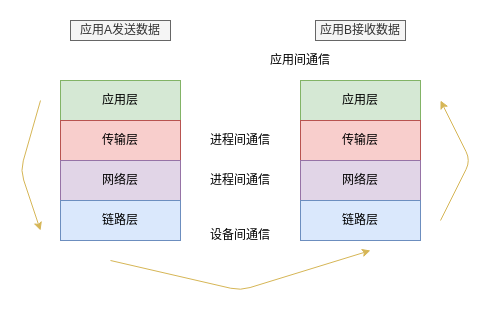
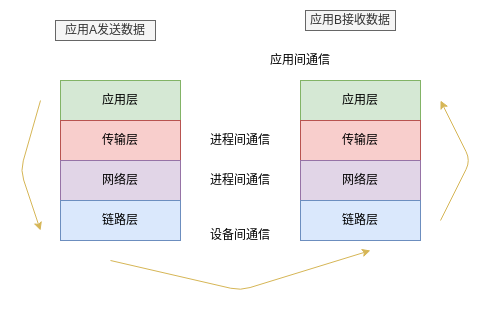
  <mxCell id="0" />
  <mxCell id="1" parent="0" />
  <mxCell id="2" value="应用层" style="rounded=0;whiteSpace=wrap;html=1;fillColor=#d5e8d4;strokeColor=#82b366;" vertex="1" parent="1"><mxGeometry x="60" y="80" width="120" height="40" as="geometry" /></mxCell>
  <mxCell id="3" value="传输层" style="rounded=0;whiteSpace=wrap;html=1;fillColor=#f8cecc;strokeColor=#b85450;" vertex="1" parent="1"><mxGeometry x="60" y="120" width="120" height="40" as="geometry" /></mxCell>
  <mxCell id="4" value="网络层" style="rounded=0;whiteSpace=wrap;html=1;fillColor=#e1d5e7;strokeColor=#9673a6;" vertex="1" parent="1"><mxGeometry x="60" y="160" width="120" height="40" as="geometry" /></mxCell>
  <mxCell id="5" value="链路层" style="rounded=0;whiteSpace=wrap;html=1;fillColor=#dae8fc;strokeColor=#6c8ebf;" vertex="1" parent="1"><mxGeometry x="60" y="200" width="120" height="40" as="geometry" /></mxCell>
  <mxCell id="6" value="应用层" style="rounded=0;whiteSpace=wrap;html=1;fillColor=#d5e8d4;strokeColor=#82b366;" vertex="1" parent="1"><mxGeometry x="300" y="80" width="120" height="40" as="geometry" /></mxCell>
  <mxCell id="7" value="传输层" style="rounded=0;whiteSpace=wrap;html=1;fillColor=#f8cecc;strokeColor=#b85450;" vertex="1" parent="1"><mxGeometry x="300" y="120" width="120" height="40" as="geometry" /></mxCell>
  <mxCell id="8" value="网络层" style="rounded=0;whiteSpace=wrap;html=1;fillColor=#e1d5e7;strokeColor=#9673a6;" vertex="1" parent="1"><mxGeometry x="300" y="160" width="120" height="40" as="geometry" /></mxCell>
  <mxCell id="9" value="链路层" style="rounded=0;whiteSpace=wrap;html=1;fillColor=#dae8fc;strokeColor=#6c8ebf;" vertex="1" parent="1"><mxGeometry x="300" y="200" width="120" height="40" as="geometry" /></mxCell>
  <mxCell id="10" value="" style="endArrow=classic;html=1;fillColor=#fff2cc;strokeColor=#d6b656;" edge="1" parent="1"><mxGeometry width="50" height="50" relative="1" as="geometry"><mxPoint x="40" y="100" as="sourcePoint" /><mxPoint x="40" y="230" as="targetPoint" /><Array as="points"><mxPoint x="20" y="170" /></Array></mxGeometry></mxCell>
  <mxCell id="11" value="" style="endArrow=classic;html=1;fillColor=#fff2cc;strokeColor=#d6b656;" edge="1" parent="1"><mxGeometry width="50" height="50" relative="1" as="geometry"><mxPoint x="440" y="220" as="sourcePoint" /><mxPoint x="440" y="100" as="targetPoint" /><Array as="points"><mxPoint x="470" y="160" /></Array></mxGeometry></mxCell>
  <mxCell id="12" value="" style="endArrow=classic;html=1;fillColor=#fff2cc;strokeColor=#d6b656;" edge="1" parent="1"><mxGeometry width="50" height="50" relative="1" as="geometry"><mxPoint x="110" y="260" as="sourcePoint" /><mxPoint x="370" y="250" as="targetPoint" /><Array as="points"><mxPoint x="240" y="290" /></Array></mxGeometry></mxCell>
- <mxCell id="13" value="应用A发送数据" style="text;html=1;strokeColor=#666666;fillColor=#f5f5f5;align=center;verticalAlign=middle;whiteSpace=wrap;rounded=0;fontColor=#333333;" vertex="1" parent="1"><mxGeometry x="70" y="20" width="100" height="20" as="geometry" /></mxCell>
- <mxCell id="14" value="应用B接收数据" style="text;html=1;strokeColor=#666666;fillColor=#f5f5f5;align=center;verticalAlign=middle;whiteSpace=wrap;rounded=0;fontColor=#333333;" vertex="1" parent="1"><mxGeometry x="315" y="20" width="90" height="20" as="geometry" /></mxCell>
+ <mxCell id="13" value="应用A发送数据" style="text;html=1;strokeColor=#666666;fillColor=#f5f5f5;align=center;verticalAlign=middle;whiteSpace=wrap;rounded=0;fontColor=#333333;" vertex="1" parent="1"><mxGeometry x="55" y="20" width="100" height="20" as="geometry" /></mxCell>
+ <mxCell id="14" value="应用B接收数据" style="text;html=1;strokeColor=#666666;fillColor=#f5f5f5;align=center;verticalAlign=middle;whiteSpace=wrap;rounded=0;fontColor=#333333;" vertex="1" parent="1"><mxGeometry x="305" y="10" width="90" height="20" as="geometry" /></mxCell>
  <mxCell id="15" value="应用间通信" style="text;html=1;strokeColor=none;fillColor=none;align=center;verticalAlign=middle;whiteSpace=wrap;rounded=0;" vertex="1" parent="1"><mxGeometry x="250" y="50" width="100" height="20" as="geometry" /></mxCell>
  <mxCell id="16" value="进程间通信" style="text;html=1;strokeColor=none;fillColor=none;align=center;verticalAlign=middle;whiteSpace=wrap;rounded=0;" vertex="1" parent="1"><mxGeometry x="190" y="130" width="100" height="20" as="geometry" /></mxCell>
  <mxCell id="17" value="进程间通信" style="text;html=1;strokeColor=none;fillColor=none;align=center;verticalAlign=middle;whiteSpace=wrap;rounded=0;" vertex="1" parent="1"><mxGeometry x="190" y="170" width="100" height="20" as="geometry" /></mxCell>
  <mxCell id="18" value="设备间通信" style="text;html=1;strokeColor=none;fillColor=none;align=center;verticalAlign=middle;whiteSpace=wrap;rounded=0;" vertex="1" parent="1"><mxGeometry x="190" y="225" width="100" height="20" as="geometry" /></mxCell>
